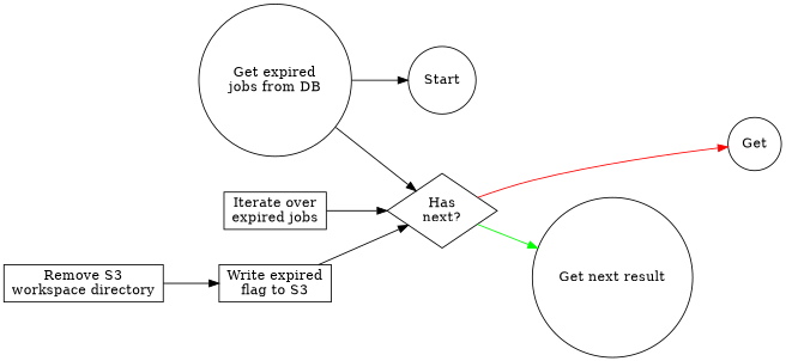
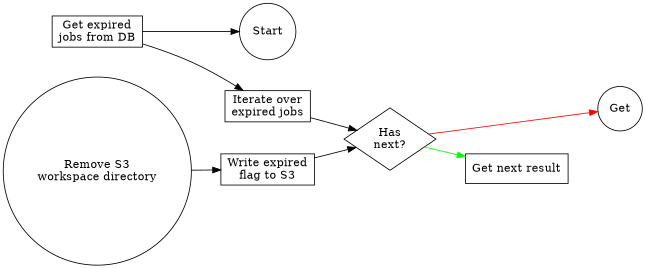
  digraph {
    nodesep=0.5
    rankdir=LR
    node [shape=rect]
    n1 [label=Get shape=circle]
    Start [shape=circle]
-   n3 [label="Get expired\njobs from DB" shape=circle]
+   n3 [label="Get expired\njobs from DB"]
    n4 [label="Iterate over\nexpired jobs"]
    n5 [label="Has\nnext?" shape=diamond]
-   n6 [label="Get next result" shape=circle]
-   n7 [label="Remove S3\nworkspace directory"]
+   n6 [label="Get next result"]
+   n7 [label="Remove S3\nworkspace directory" shape=circle]
    n8 [label="Write expired\nflag to S3"]
    subgraph sub_1 {
      rank=sink
      n1
    }
    n3 -> Start
-   n3 -> n5
+   n3 -> n4
    n4 -> n5
    n5 -> n1 [color=red]
    n5 -> n6 [color=green]
    n7 -> n8
    n8 -> n5
  }
